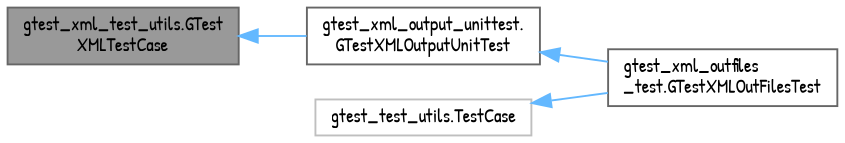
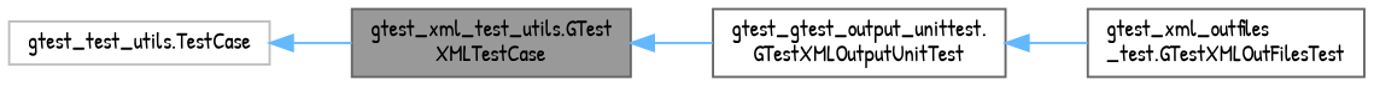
  digraph {
    fontname="Patrick Hand"
    rankdir=LR
    node [color=gray40 fillcolor=white fontname="Patrick Hand" fontsize=10 shape=box style=filled]
    edge [color=steelblue1 dir=back fontname="Patrick Hand" fontsize=10 labelfontname=Helvetica labelfontsize=10 style=solid]
    n1 [fillcolor=grey60 fontcolor=black height=0.2 label="gtest_xml_test_utils.GTest\lXMLTestCase" width=0.4]
-   n2 [height=0.2 label="gtest_xml_output_unittest.\lGTestXMLOutputUnitTest" width=0.4]
+   n2 [height=0.2 label="gtest_gtest_output_unittest.\lGTestXMLOutputUnitTest" width=0.4]
    n3 [height=0.2 label="gtest_xml_outfiles\l_test.GTestXMLOutFilesTest" width=0.4]
    n4 [color=grey75 height=0.2 label="gtest_test_utils.TestCase" width=0.4]
    n1 -> n2
    n2 -> n3
-   n4 -> n3
+   n4 -> n1
  }
